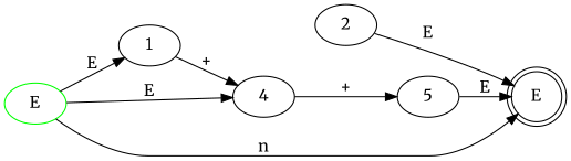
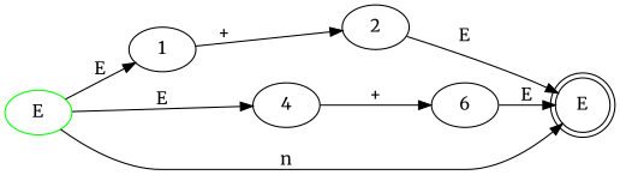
  digraph {
    fontname=Merriweather
    rankdir=LR
    node [fontname=Merriweather]
    edge [fontname=Merriweather]
    n1 [color=green label=E]
    1
    n3 [label=E shape=doublecircle]
    4
    2
-   5
+   5 [label=6]
    n1 -> 1 [label=E]
    n1 -> n3 [label=n]
    n1 -> 4 [label=E]
-   1 -> 4 [label="+"]
+   1 -> 2 [label="+"]
    4 -> 5 [label="+"]
    2 -> n3 [label=E]
    5 -> n3 [label=E]
  }
